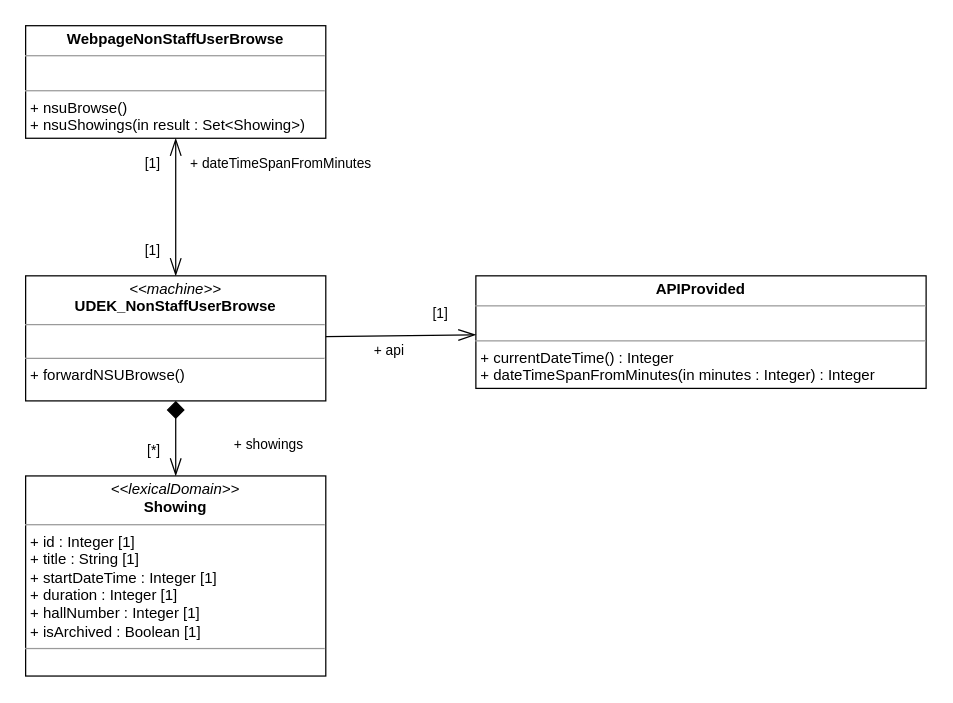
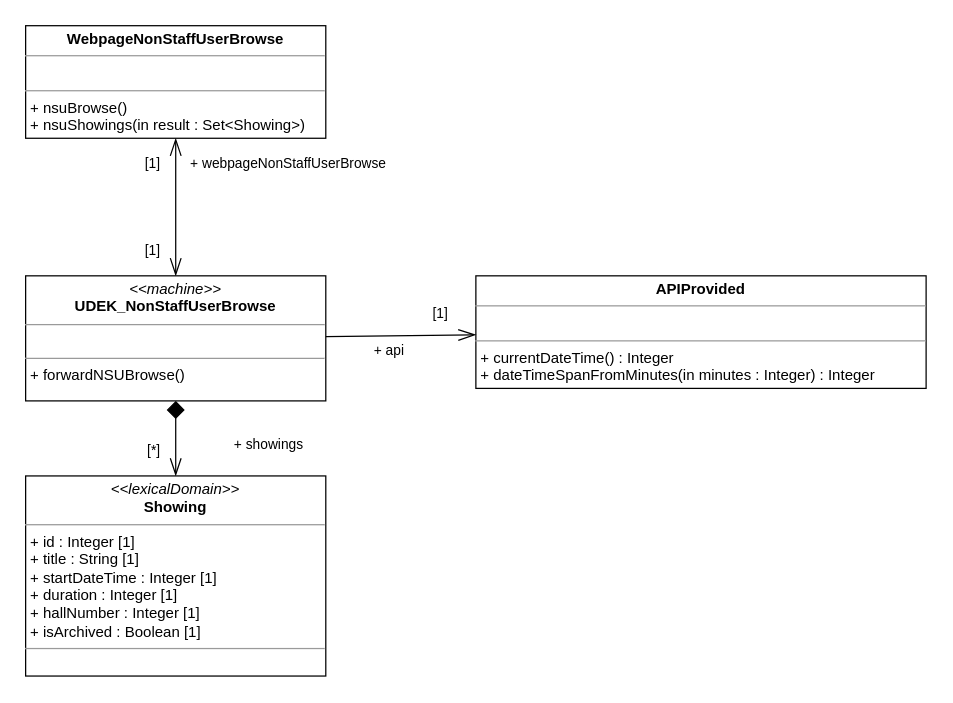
  <mxCell id="0" />
  <mxCell id="1" parent="0" />
  <mxCell id="2" style="rounded=0;orthogonalLoop=1;jettySize=auto;html=1;startArrow=openThin;startFill=0;endArrow=openThin;endFill=0;endSize=12;startSize=12;" parent="1" source="4" target="5" edge="1"><mxGeometry relative="1" as="geometry" /></mxCell>
  <mxCell id="3" style="edgeStyle=none;shape=connector;rounded=0;orthogonalLoop=1;jettySize=auto;html=1;labelBackgroundColor=default;fontFamily=Helvetica;fontSize=11;fontColor=default;startArrow=diamond;startFill=1;endArrow=openThin;endFill=0;startSize=12;endSize=12;strokeColor=default;" parent="1" source="4" target="8" edge="1"><mxGeometry relative="1" as="geometry" /></mxCell>
  <mxCell id="4" value="&lt;p style=&quot;margin: 0px ; margin-top: 4px ; text-align: center&quot;&gt;&lt;i&gt;&amp;lt;&amp;lt;machine&amp;gt;&amp;gt;&lt;/i&gt;&lt;br&gt;&lt;b&gt;UDEK_NonStaffUserBrowse&lt;/b&gt;&lt;/p&gt;&lt;hr size=&quot;1&quot;&gt;&lt;p style=&quot;margin: 0px ; margin-left: 4px&quot;&gt;&lt;br&gt;&lt;/p&gt;&lt;hr size=&quot;1&quot;&gt;&lt;p style=&quot;margin: 0px ; margin-left: 4px&quot;&gt;+ forwardNSUBrowse()&lt;br&gt;&lt;/p&gt;" style="verticalAlign=top;align=left;overflow=fill;fontSize=12;fontFamily=Helvetica;html=1;rounded=0;shadow=0;glass=0;comic=0;sketch=0;pointerEvents=1;fontColor=default;gradientColor=none;container=0;" parent="1" vertex="1"><mxGeometry x="20" y="220" width="240" height="100" as="geometry" /></mxCell>
  <mxCell id="5" value="&lt;p style=&quot;margin: 0px ; margin-top: 4px ; text-align: center&quot;&gt;&lt;b&gt;WebpageNonStaffUserBrowse&lt;/b&gt;&lt;/p&gt;&lt;hr size=&quot;1&quot;&gt;&lt;p style=&quot;margin: 0px ; margin-left: 4px&quot;&gt;&lt;br&gt;&lt;/p&gt;&lt;hr size=&quot;1&quot;&gt;&lt;p style=&quot;margin: 0px ; margin-left: 4px&quot;&gt;+ nsuBrowse()&lt;/p&gt;&lt;p style=&quot;margin: 0px ; margin-left: 4px&quot;&gt;+ nsuShowings(in result : Set&amp;lt;Showing&amp;gt;)&lt;/p&gt;" style="verticalAlign=top;align=left;overflow=fill;fontSize=12;fontFamily=Helvetica;html=1;" parent="1" vertex="1"><mxGeometry x="20" y="20" width="240" height="90" as="geometry" /></mxCell>
  <mxCell id="6" value="[1]" style="text;html=1;strokeColor=none;fillColor=none;align=right;verticalAlign=middle;whiteSpace=wrap;rounded=0;fontFamily=Helvetica;fontSize=11;fontColor=default;" parent="1" vertex="1"><mxGeometry x="110" y="120" width="20" height="20" as="geometry" /></mxCell>
- <mxCell id="7" value="+ dateTimeSpanFromMinutes" style="text;html=1;strokeColor=none;fillColor=none;align=left;verticalAlign=middle;whiteSpace=wrap;rounded=0;fontFamily=Helvetica;fontSize=11;fontColor=default;" parent="1" vertex="1"><mxGeometry x="150" y="120" width="160" height="20" as="geometry" /></mxCell>
+ <mxCell id="7" value="+ webpageNonStaffUserBrowse" style="text;html=1;strokeColor=none;fillColor=none;align=left;verticalAlign=middle;whiteSpace=wrap;rounded=0;fontFamily=Helvetica;fontSize=11;fontColor=default;" parent="1" vertex="1"><mxGeometry x="150" y="120" width="160" height="20" as="geometry" /></mxCell>
  <mxCell id="8" value="&lt;p style=&quot;margin: 0px ; margin-top: 4px ; text-align: center&quot;&gt;&lt;i&gt;&amp;lt;&amp;lt;lexicalDomain&amp;gt;&amp;gt;&lt;/i&gt;&lt;br&gt;&lt;b&gt;Showing&lt;/b&gt;&lt;/p&gt;&lt;hr size=&quot;1&quot;&gt;&lt;p style=&quot;margin: 0px 0px 0px 4px&quot;&gt;+ id : Integer [1]&lt;br&gt;&lt;/p&gt;&lt;p style=&quot;margin: 0px 0px 0px 4px&quot;&gt;+ title : String [1]&lt;/p&gt;&lt;p style=&quot;margin: 0px 0px 0px 4px&quot;&gt;+ startDateTime : Integer [1]&lt;/p&gt;&lt;p style=&quot;margin: 0px 0px 0px 4px&quot;&gt;+ duration : Integer [1]&lt;/p&gt;&lt;p style=&quot;margin: 0px 0px 0px 4px&quot;&gt;+ hallNumber : Integer [1]&lt;/p&gt;&lt;p style=&quot;margin: 0px 0px 0px 4px&quot;&gt;+ isArchived : Boolean [1]&lt;/p&gt;&lt;hr size=&quot;1&quot;&gt;&lt;p style=&quot;margin: 0px ; margin-left: 4px&quot;&gt;&lt;br&gt;&lt;/p&gt;" style="verticalAlign=top;align=left;overflow=fill;fontSize=12;fontFamily=Helvetica;html=1;rounded=0;shadow=0;glass=0;comic=0;sketch=0;pointerEvents=1;fontColor=default;gradientColor=none;container=0;" parent="1" vertex="1"><mxGeometry x="20" y="380" width="240" height="160" as="geometry" /></mxCell>
  <mxCell id="9" value="[1]" style="text;html=1;strokeColor=none;fillColor=none;align=right;verticalAlign=middle;whiteSpace=wrap;rounded=0;fontFamily=Helvetica;fontSize=11;fontColor=default;" parent="1" vertex="1"><mxGeometry x="110" y="190" width="20" height="20" as="geometry" /></mxCell>
  <mxCell id="10" value="[*]" style="text;html=1;strokeColor=none;fillColor=none;align=right;verticalAlign=middle;whiteSpace=wrap;rounded=0;fontFamily=Helvetica;fontSize=11;fontColor=default;" parent="1" vertex="1"><mxGeometry x="110" y="350" width="20" height="20" as="geometry" /></mxCell>
  <mxCell id="11" value="+ showings" style="text;html=1;strokeColor=none;fillColor=none;align=left;verticalAlign=middle;whiteSpace=wrap;rounded=0;fontFamily=Helvetica;fontSize=11;fontColor=default;" parent="1" vertex="1"><mxGeometry x="185" y="345" width="60" height="20" as="geometry" /></mxCell>
  <mxCell id="12" value="&lt;p style=&quot;margin: 0px ; margin-top: 4px ; text-align: center&quot;&gt;&lt;b&gt;APIProvided&lt;/b&gt;&lt;/p&gt;&lt;hr size=&quot;1&quot;&gt;&lt;p style=&quot;margin: 0px ; margin-left: 4px&quot;&gt;&lt;br&gt;&lt;/p&gt;&lt;hr size=&quot;1&quot;&gt;&lt;p style=&quot;margin: 0px ; margin-left: 4px&quot;&gt;+ currentDateTime() : Integer&lt;/p&gt;&lt;p style=&quot;margin: 0px ; margin-left: 4px&quot;&gt;+ dateTimeSpanFromMinutes(in minutes : Integer) : Integer&lt;/p&gt;" style="verticalAlign=top;align=left;overflow=fill;fontSize=12;fontFamily=Helvetica;html=1;" parent="1" vertex="1"><mxGeometry x="380" y="220" width="360" height="90" as="geometry" /></mxCell>
  <mxCell id="13" style="rounded=0;orthogonalLoop=1;jettySize=auto;html=1;startArrow=none;startFill=0;endArrow=openThin;endFill=0;endSize=12;startSize=12;" parent="1" source="4" target="12" edge="1"><mxGeometry relative="1" as="geometry"><mxPoint x="150" y="230" as="sourcePoint" /><mxPoint x="150" y="120" as="targetPoint" /></mxGeometry></mxCell>
  <mxCell id="14" value="[1]" style="text;html=1;strokeColor=none;fillColor=none;align=right;verticalAlign=middle;whiteSpace=wrap;rounded=0;fontFamily=Helvetica;fontSize=11;fontColor=default;" parent="1" vertex="1"><mxGeometry x="340" y="240" width="20" height="20" as="geometry" /></mxCell>
  <mxCell id="15" value="+ api" style="text;html=1;strokeColor=none;fillColor=none;align=right;verticalAlign=middle;whiteSpace=wrap;rounded=0;fontFamily=Helvetica;fontSize=11;fontColor=default;" parent="1" vertex="1"><mxGeometry x="295" y="270" width="30" height="20" as="geometry" /></mxCell>
